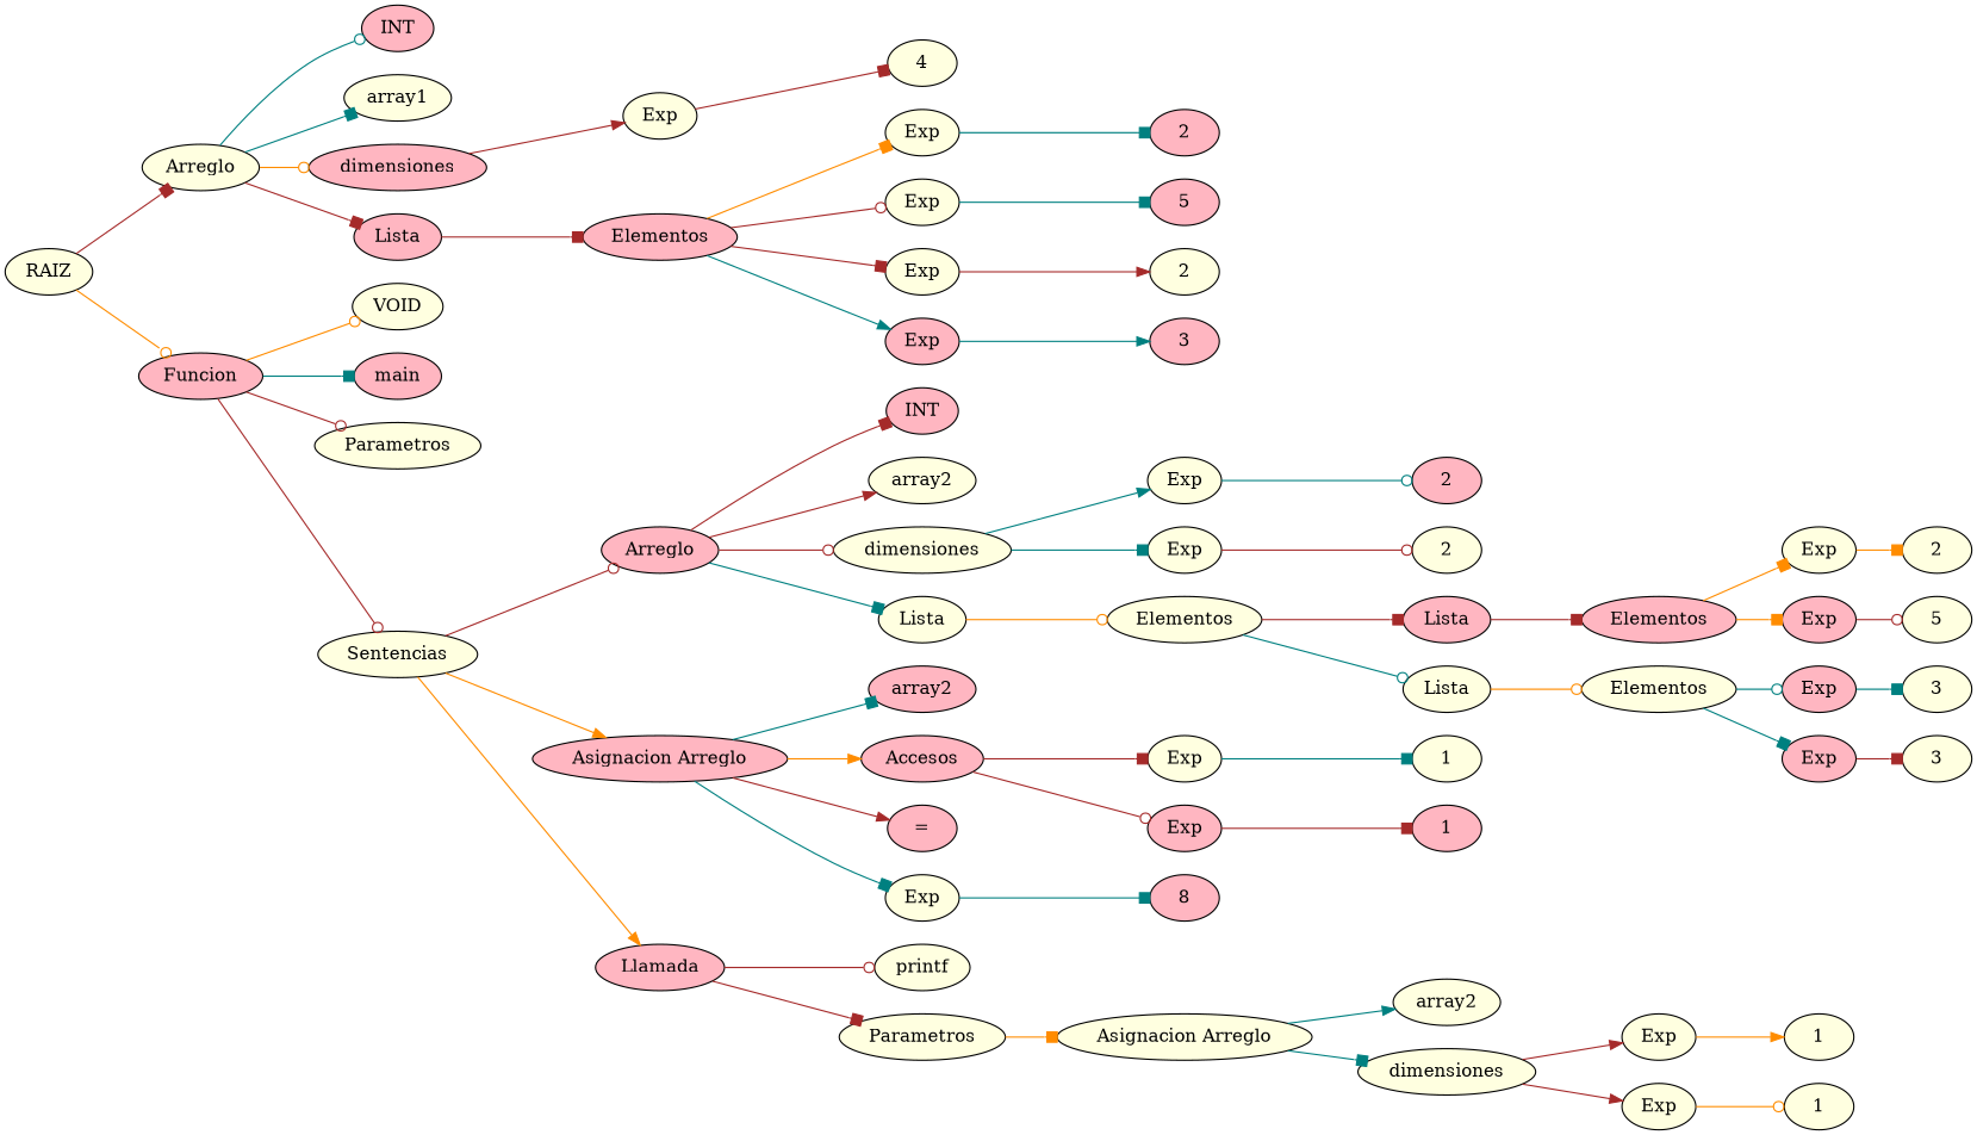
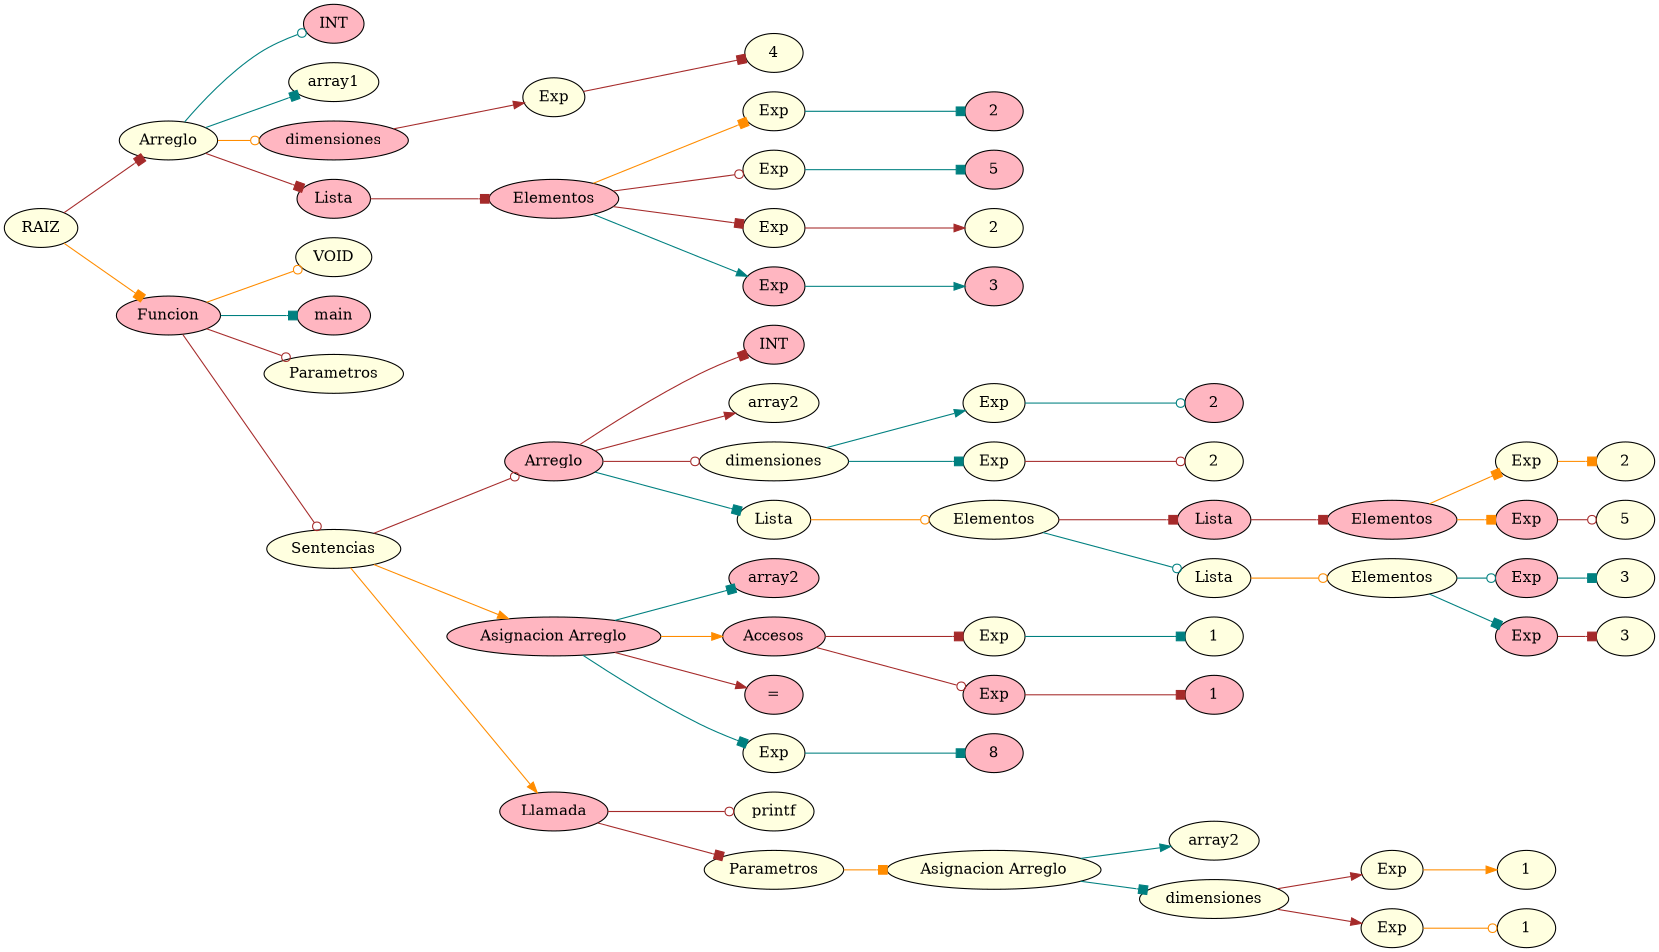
  digraph {
    rankdir=LR
    node [fillcolor=lightyellow style=filled]
    edge [arrowhead=box color=brown]
    n1 [label=RAIZ]
    n2 [label=Arreglo]
    n3 [fillcolor=lightpink label=Funcion]
    n4 [fillcolor=lightpink label=INT]
    n5 [label=array1]
    n6 [fillcolor=lightpink label=dimensiones]
    n7 [fillcolor=lightpink label=Lista]
    n8 [label=VOID]
    n9 [fillcolor=lightpink label=main]
    n10 [label=Parametros]
    n11 [label=Sentencias]
    n12 [label=Exp]
    n13 [fillcolor=lightpink label=Elementos]
    n14 [label=4]
    n15 [label=Exp]
    n16 [label=Exp]
    n17 [label=Exp]
    n18 [fillcolor=lightpink label=Exp]
    n19 [fillcolor=lightpink label=2]
    n20 [fillcolor=lightpink label=5]
    n21 [label=2]
    n22 [fillcolor=lightpink label=3]
    n23 [fillcolor=lightpink label=Arreglo]
    n24 [fillcolor=lightpink label="Asignacion Arreglo"]
    n25 [fillcolor=lightpink label=Llamada]
    n26 [fillcolor=lightpink label=INT]
    n27 [label=array2]
    n28 [label=dimensiones]
    n29 [label=Lista]
    n30 [fillcolor=lightpink label=array2]
    n31 [fillcolor=lightpink label=Accesos]
    n32 [fillcolor=lightpink label="="]
    n33 [label=Exp]
    n34 [label=printf]
    n35 [label=Parametros]
    n36 [label=Exp]
    n37 [label=Exp]
    n38 [label=Elementos]
    n39 [fillcolor=lightpink label=2]
    n40 [label=2]
    n41 [fillcolor=lightpink label=Lista]
    n42 [label=Lista]
    n43 [fillcolor=lightpink label=Elementos]
    n44 [label=Elementos]
    n45 [label=Exp]
    n46 [fillcolor=lightpink label=Exp]
    n47 [label=2]
    n48 [label=5]
    n49 [fillcolor=lightpink label=Exp]
    n50 [fillcolor=lightpink label=Exp]
    n51 [label=3]
    n52 [label=3]
    n53 [label=Exp]
    n54 [fillcolor=lightpink label=Exp]
    n55 [fillcolor=lightpink label=8]
    n56 [label=1]
    n57 [fillcolor=lightpink label=1]
    n58 [label="Asignacion Arreglo"]
    n59 [label=array2]
    n60 [label=dimensiones]
    n61 [label=Exp]
    n62 [label=Exp]
    n63 [label=1]
    n64 [label=1]
    n1 -> n2
-   n1 -> n3 [arrowhead=odot color=darkorange]
+   n1 -> n3 [color=darkorange]
    n2 -> n4 [arrowhead=odot color=teal]
    n2 -> n5 [color=teal]
    n2 -> n6 [arrowhead=odot color=darkorange]
    n2 -> n7
    n3 -> n8 [arrowhead=odot color=darkorange]
    n3 -> n9 [color=teal]
    n3 -> n10 [arrowhead=odot]
    n3 -> n11 [arrowhead=odot]
    n6 -> n12 [arrowhead=normal]
    n7 -> n13
    n11 -> n23 [arrowhead=odot]
    n11 -> n24 [arrowhead=normal color=darkorange]
    n11 -> n25 [arrowhead=normal color=darkorange]
    n12 -> n14
    n13 -> n15 [color=darkorange]
    n13 -> n16 [arrowhead=odot]
    n13 -> n17
    n13 -> n18 [arrowhead=normal color=teal]
    n15 -> n19 [color=teal]
    n16 -> n20 [color=teal]
    n17 -> n21 [arrowhead=normal]
    n18 -> n22 [arrowhead=normal color=teal]
    n23 -> n26
    n23 -> n27 [arrowhead=normal]
    n23 -> n28 [arrowhead=odot]
    n23 -> n29 [color=teal]
    n24 -> n30 [color=teal]
    n24 -> n31 [arrowhead=normal color=darkorange]
    n24 -> n32 [arrowhead=normal]
    n24 -> n33 [color=teal]
    n25 -> n34 [arrowhead=odot]
    n25 -> n35
    n28 -> n36 [arrowhead=normal color=teal]
    n28 -> n37 [color=teal]
    n29 -> n38 [arrowhead=odot color=darkorange]
    n31 -> n53
    n31 -> n54 [arrowhead=odot]
    n33 -> n55 [color=teal]
    n35 -> n58 [color=darkorange]
    n36 -> n39 [arrowhead=odot color=teal]
    n37 -> n40 [arrowhead=odot]
    n38 -> n41
    n38 -> n42 [arrowhead=odot color=teal]
    n41 -> n43
    n42 -> n44 [arrowhead=odot color=darkorange]
    n43 -> n45 [color=darkorange]
    n43 -> n46 [color=darkorange]
    n44 -> n49 [arrowhead=odot color=teal]
    n44 -> n50 [color=teal]
    n45 -> n47 [color=darkorange]
    n46 -> n48 [arrowhead=odot]
    n49 -> n51 [color=teal]
    n50 -> n52
    n53 -> n56 [color=teal]
    n54 -> n57
    n58 -> n59 [arrowhead=normal color=teal]
    n58 -> n60 [color=teal]
    n60 -> n61 [arrowhead=normal]
    n60 -> n62 [arrowhead=normal]
    n61 -> n63 [arrowhead=normal color=darkorange]
    n62 -> n64 [arrowhead=odot color=darkorange]
  }
